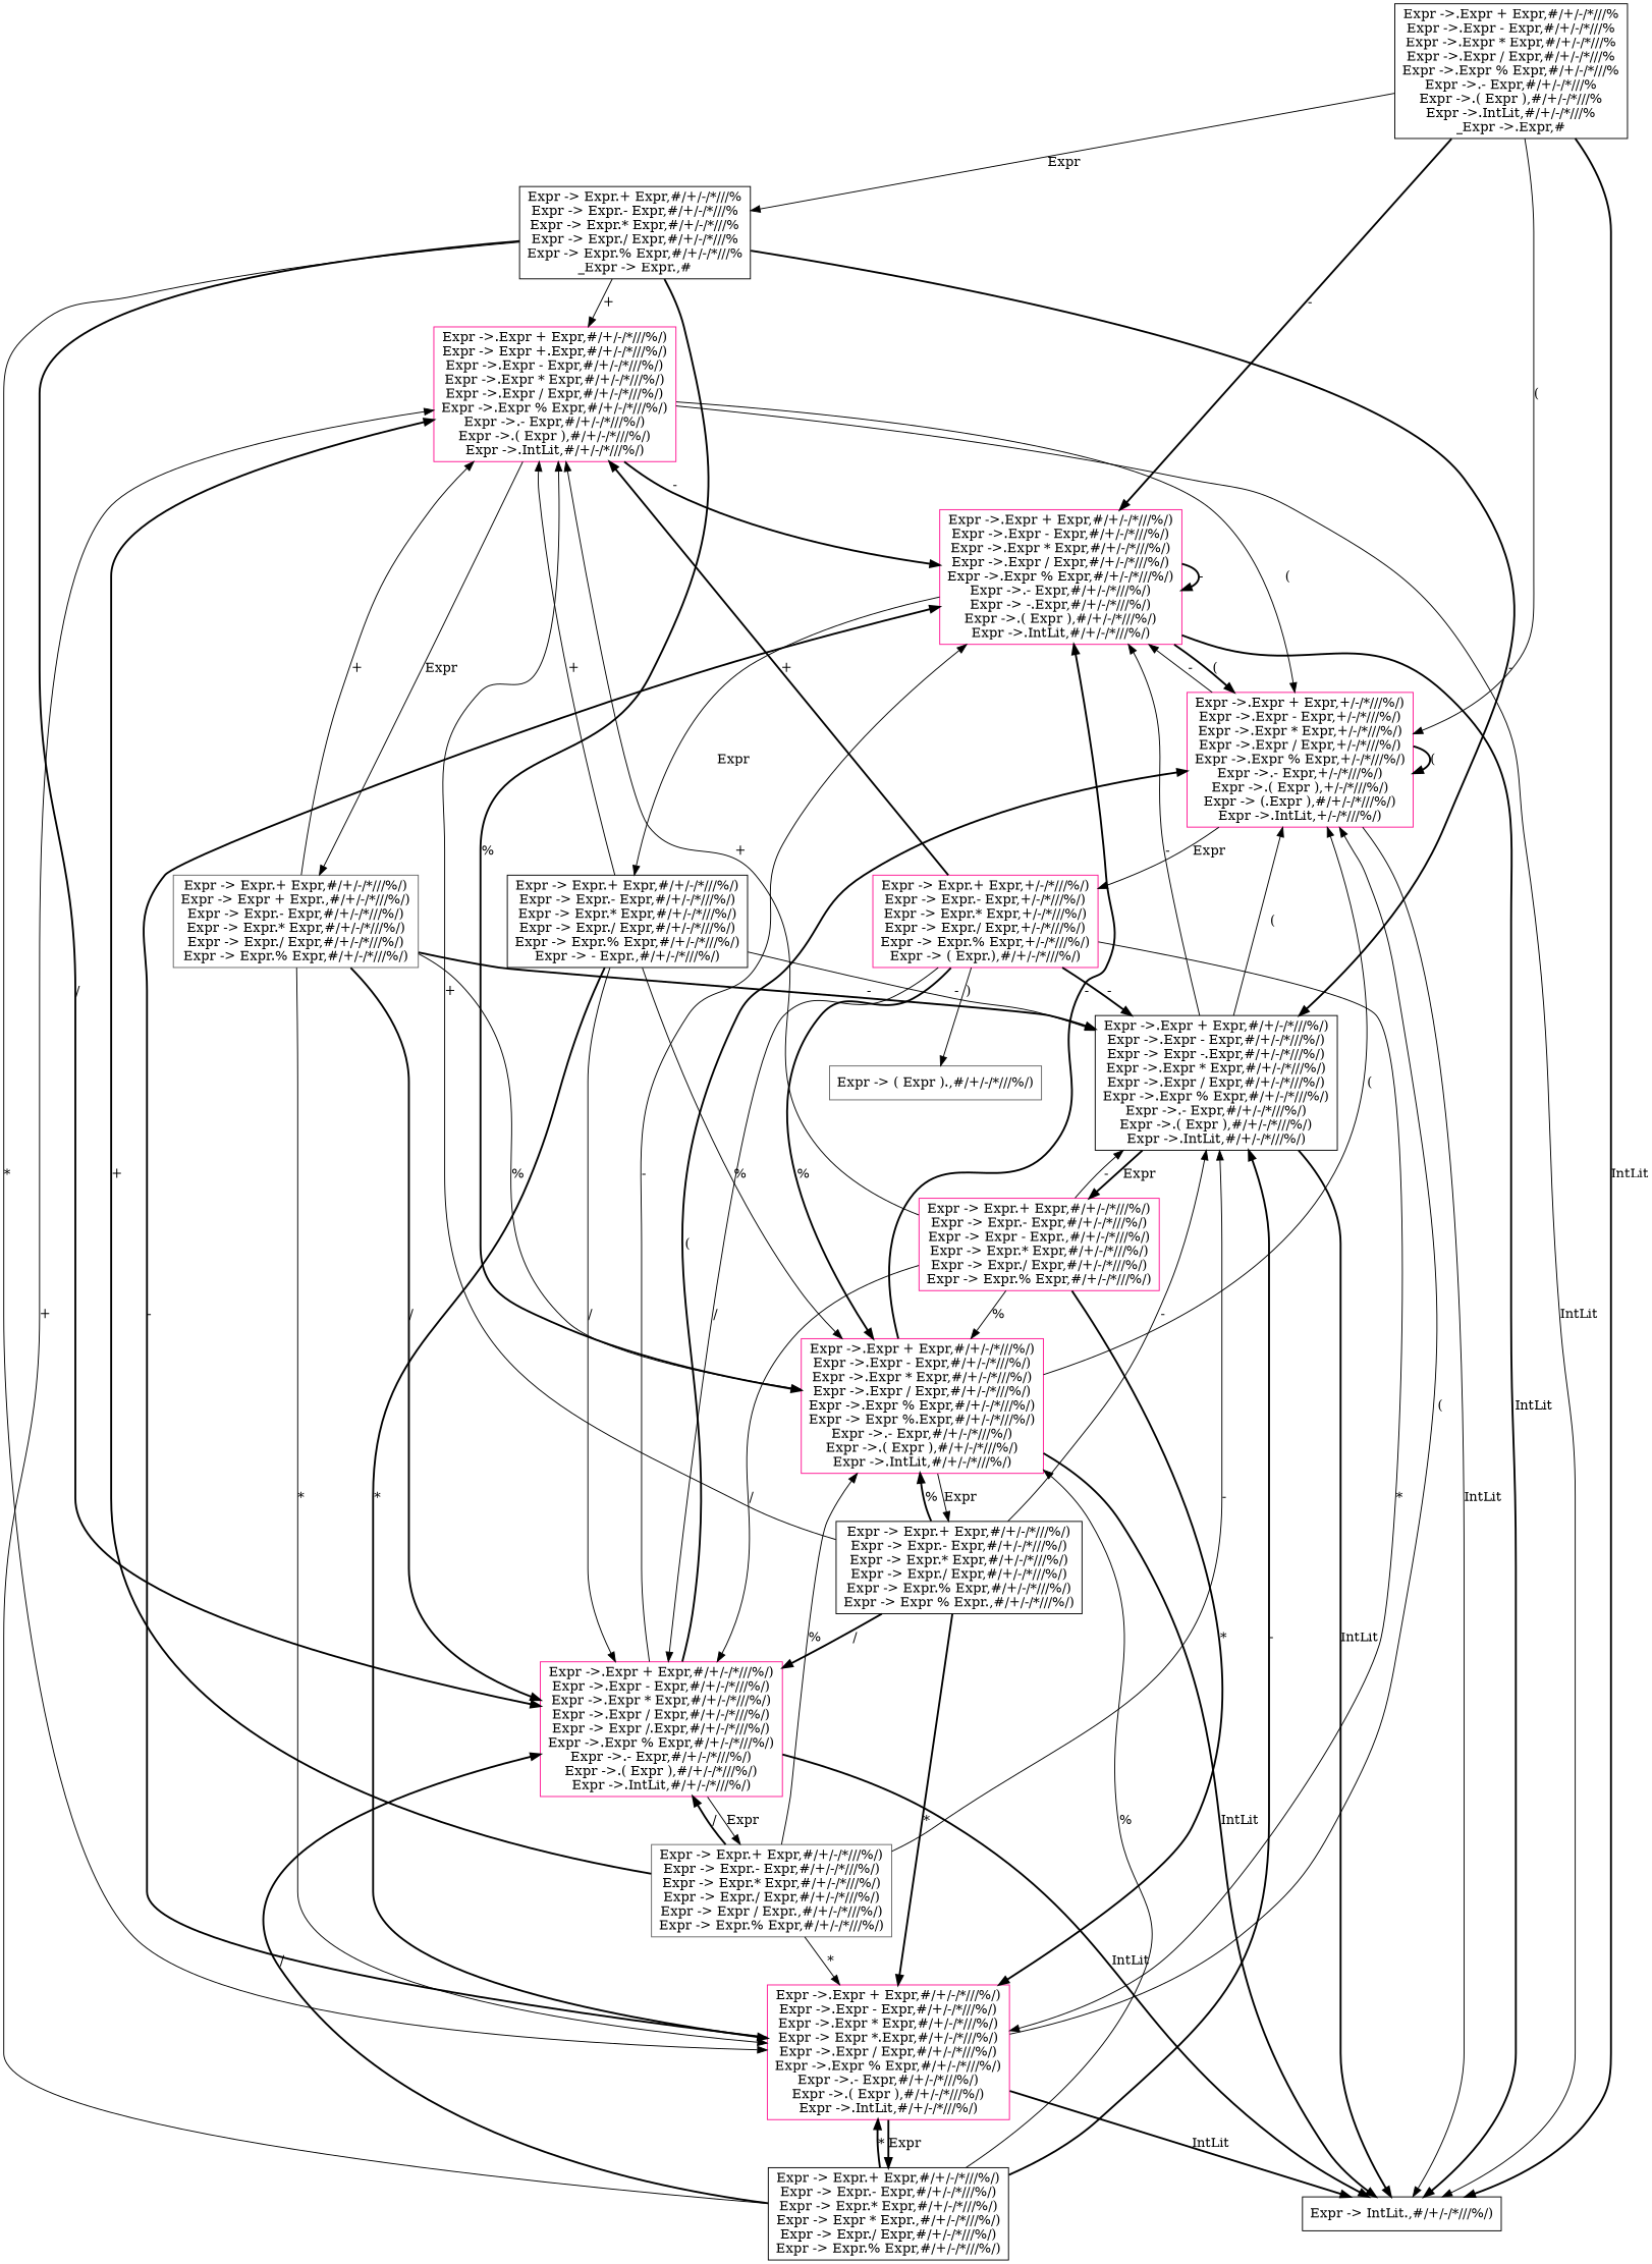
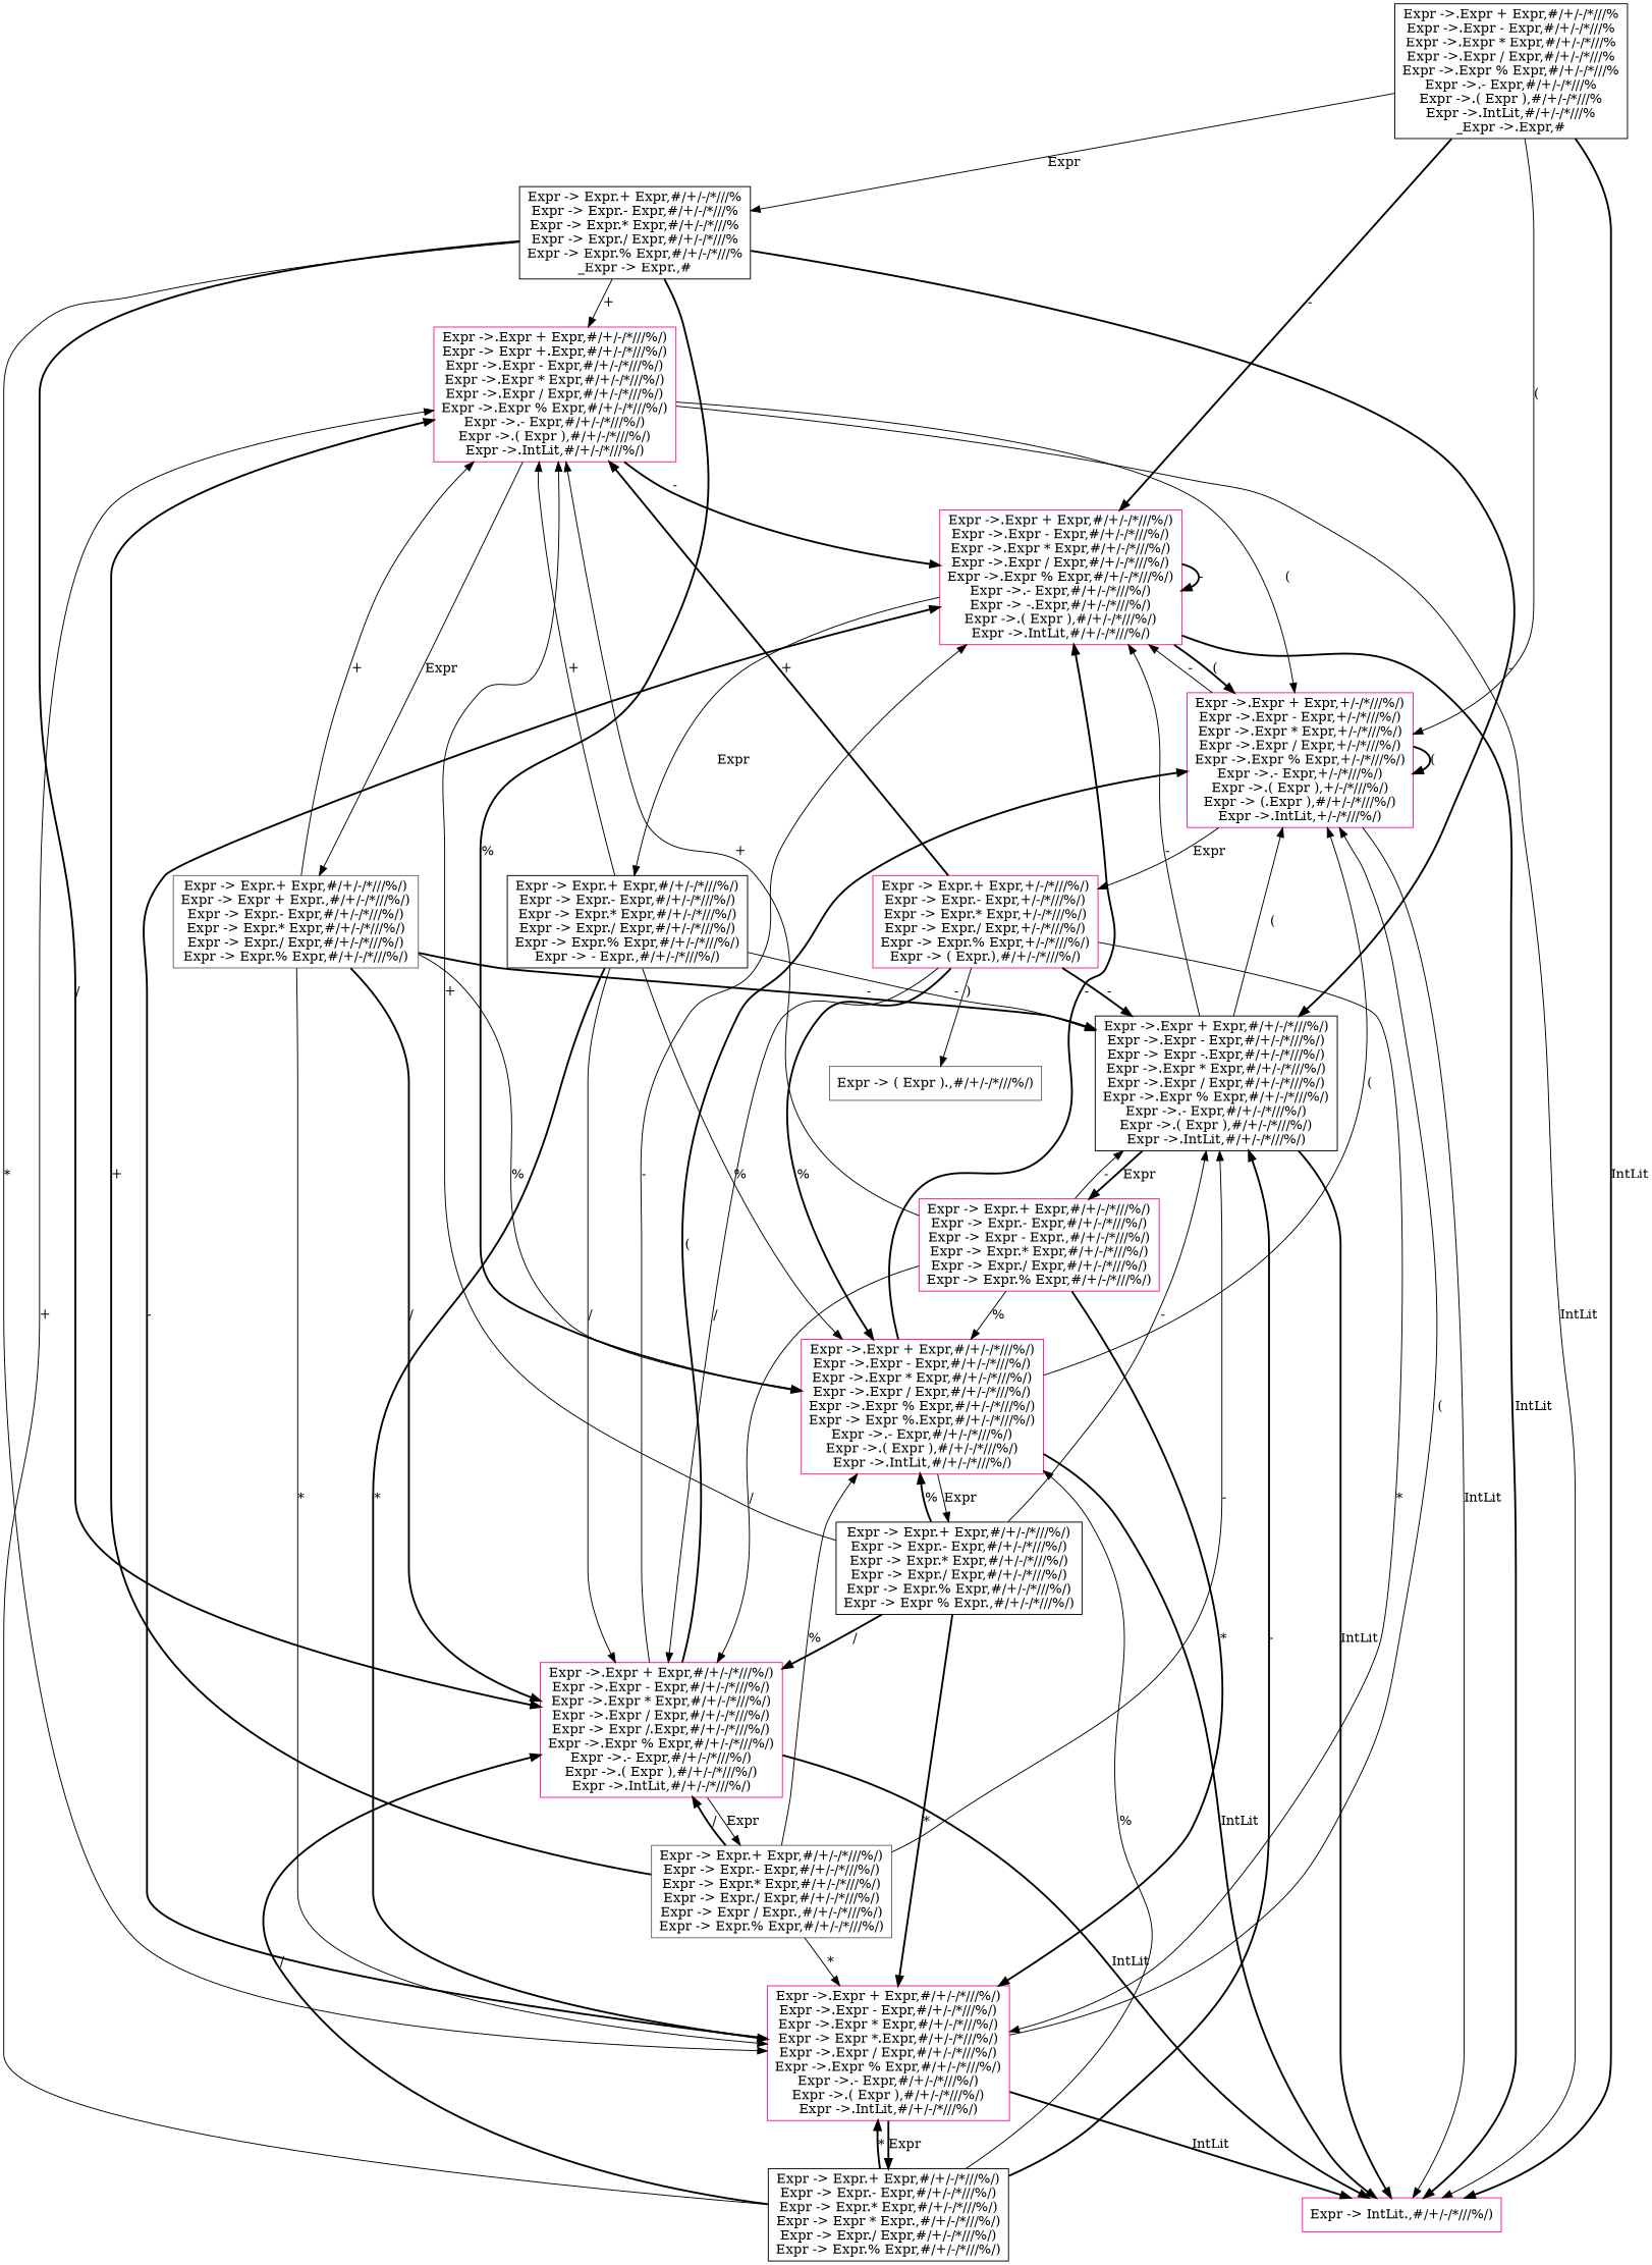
  digraph {
    node [shape=box color=deeppink]
    edge [style=solid]
    n1 [label="Expr ->.Expr + Expr,#/+/-/*///%\nExpr ->.Expr - Expr,#/+/-/*///%\nExpr ->.Expr * Expr,#/+/-/*///%\nExpr ->.Expr / Expr,#/+/-/*///%\nExpr ->.Expr % Expr,#/+/-/*///%\nExpr ->.- Expr,#/+/-/*///%\nExpr ->.( Expr ),#/+/-/*///%\nExpr ->.IntLit,#/+/-/*///%\n_Expr ->.Expr,#" color=black]
    n2 [label="Expr -> Expr.+ Expr,#/+/-/*///%\nExpr -> Expr.- Expr,#/+/-/*///%\nExpr -> Expr.* Expr,#/+/-/*///%\nExpr -> Expr./ Expr,#/+/-/*///%\nExpr -> Expr.% Expr,#/+/-/*///%\n_Expr -> Expr.,#" color=black]
    n3 [label="Expr ->.Expr + Expr,#/+/-/*///%/)\nExpr ->.Expr - Expr,#/+/-/*///%/)\nExpr ->.Expr * Expr,#/+/-/*///%/)\nExpr ->.Expr / Expr,#/+/-/*///%/)\nExpr ->.Expr % Expr,#/+/-/*///%/)\nExpr ->.- Expr,#/+/-/*///%/)\nExpr -> -.Expr,#/+/-/*///%/)\nExpr ->.( Expr ),#/+/-/*///%/)\nExpr ->.IntLit,#/+/-/*///%/)"]
    n4 [label="Expr ->.Expr + Expr,+/-/*///%/)\nExpr ->.Expr - Expr,+/-/*///%/)\nExpr ->.Expr * Expr,+/-/*///%/)\nExpr ->.Expr / Expr,+/-/*///%/)\nExpr ->.Expr % Expr,+/-/*///%/)\nExpr ->.- Expr,+/-/*///%/)\nExpr ->.( Expr ),+/-/*///%/)\nExpr -> (.Expr ),#/+/-/*///%/)\nExpr ->.IntLit,+/-/*///%/)"]
-   n5 [label="Expr -> IntLit.,#/+/-/*///%/)" color=black]
+   n5 [label="Expr -> IntLit.,#/+/-/*///%/)"]
    n6 [label="Expr ->.Expr + Expr,#/+/-/*///%/)\nExpr -> Expr +.Expr,#/+/-/*///%/)\nExpr ->.Expr - Expr,#/+/-/*///%/)\nExpr ->.Expr * Expr,#/+/-/*///%/)\nExpr ->.Expr / Expr,#/+/-/*///%/)\nExpr ->.Expr % Expr,#/+/-/*///%/)\nExpr ->.- Expr,#/+/-/*///%/)\nExpr ->.( Expr ),#/+/-/*///%/)\nExpr ->.IntLit,#/+/-/*///%/)"]
    n7 [label="Expr ->.Expr + Expr,#/+/-/*///%/)\nExpr ->.Expr - Expr,#/+/-/*///%/)\nExpr -> Expr -.Expr,#/+/-/*///%/)\nExpr ->.Expr * Expr,#/+/-/*///%/)\nExpr ->.Expr / Expr,#/+/-/*///%/)\nExpr ->.Expr % Expr,#/+/-/*///%/)\nExpr ->.- Expr,#/+/-/*///%/)\nExpr ->.( Expr ),#/+/-/*///%/)\nExpr ->.IntLit,#/+/-/*///%/)" color=black]
    n8 [label="Expr ->.Expr + Expr,#/+/-/*///%/)\nExpr ->.Expr - Expr,#/+/-/*///%/)\nExpr ->.Expr * Expr,#/+/-/*///%/)\nExpr -> Expr *.Expr,#/+/-/*///%/)\nExpr ->.Expr / Expr,#/+/-/*///%/)\nExpr ->.Expr % Expr,#/+/-/*///%/)\nExpr ->.- Expr,#/+/-/*///%/)\nExpr ->.( Expr ),#/+/-/*///%/)\nExpr ->.IntLit,#/+/-/*///%/)"]
    n9 [label="Expr ->.Expr + Expr,#/+/-/*///%/)\nExpr ->.Expr - Expr,#/+/-/*///%/)\nExpr ->.Expr * Expr,#/+/-/*///%/)\nExpr ->.Expr / Expr,#/+/-/*///%/)\nExpr -> Expr /.Expr,#/+/-/*///%/)\nExpr ->.Expr % Expr,#/+/-/*///%/)\nExpr ->.- Expr,#/+/-/*///%/)\nExpr ->.( Expr ),#/+/-/*///%/)\nExpr ->.IntLit,#/+/-/*///%/)"]
    n10 [label="Expr ->.Expr + Expr,#/+/-/*///%/)\nExpr ->.Expr - Expr,#/+/-/*///%/)\nExpr ->.Expr * Expr,#/+/-/*///%/)\nExpr ->.Expr / Expr,#/+/-/*///%/)\nExpr ->.Expr % Expr,#/+/-/*///%/)\nExpr -> Expr %.Expr,#/+/-/*///%/)\nExpr ->.- Expr,#/+/-/*///%/)\nExpr ->.( Expr ),#/+/-/*///%/)\nExpr ->.IntLit,#/+/-/*///%/)"]
    n11 [label="Expr -> Expr.+ Expr,#/+/-/*///%/)\nExpr -> Expr.- Expr,#/+/-/*///%/)\nExpr -> Expr.* Expr,#/+/-/*///%/)\nExpr -> Expr./ Expr,#/+/-/*///%/)\nExpr -> Expr.% Expr,#/+/-/*///%/)\nExpr -> - Expr.,#/+/-/*///%/)" color=black]
    n12 [label="Expr -> Expr.+ Expr,+/-/*///%/)\nExpr -> Expr.- Expr,+/-/*///%/)\nExpr -> Expr.* Expr,+/-/*///%/)\nExpr -> Expr./ Expr,+/-/*///%/)\nExpr -> Expr.% Expr,+/-/*///%/)\nExpr -> ( Expr.),#/+/-/*///%/)"]
    n13 [label="Expr -> Expr.+ Expr,#/+/-/*///%/)\nExpr -> Expr + Expr.,#/+/-/*///%/)\nExpr -> Expr.- Expr,#/+/-/*///%/)\nExpr -> Expr.* Expr,#/+/-/*///%/)\nExpr -> Expr./ Expr,#/+/-/*///%/)\nExpr -> Expr.% Expr,#/+/-/*///%/)" color=gray40]
    n14 [label="Expr -> Expr.+ Expr,#/+/-/*///%/)\nExpr -> Expr.- Expr,#/+/-/*///%/)\nExpr -> Expr - Expr.,#/+/-/*///%/)\nExpr -> Expr.* Expr,#/+/-/*///%/)\nExpr -> Expr./ Expr,#/+/-/*///%/)\nExpr -> Expr.% Expr,#/+/-/*///%/)"]
    n15 [label="Expr -> Expr.+ Expr,#/+/-/*///%/)\nExpr -> Expr.- Expr,#/+/-/*///%/)\nExpr -> Expr.* Expr,#/+/-/*///%/)\nExpr -> Expr * Expr.,#/+/-/*///%/)\nExpr -> Expr./ Expr,#/+/-/*///%/)\nExpr -> Expr.% Expr,#/+/-/*///%/)" color=black]
    n16 [label="Expr -> Expr.+ Expr,#/+/-/*///%/)\nExpr -> Expr.- Expr,#/+/-/*///%/)\nExpr -> Expr.* Expr,#/+/-/*///%/)\nExpr -> Expr./ Expr,#/+/-/*///%/)\nExpr -> Expr / Expr.,#/+/-/*///%/)\nExpr -> Expr.% Expr,#/+/-/*///%/)" color=gray40]
    n17 [label="Expr -> Expr.+ Expr,#/+/-/*///%/)\nExpr -> Expr.- Expr,#/+/-/*///%/)\nExpr -> Expr.* Expr,#/+/-/*///%/)\nExpr -> Expr./ Expr,#/+/-/*///%/)\nExpr -> Expr.% Expr,#/+/-/*///%/)\nExpr -> Expr % Expr.,#/+/-/*///%/)" color=black]
    n18 [label="Expr -> ( Expr ).,#/+/-/*///%/)" color=gray40]
    n1 -> n2 [label=Expr]
    n1 -> n3 [label="-" style=bold]
    n1 -> n4 [label="("]
    n1 -> n5 [label=IntLit style=bold]
    n2 -> n6 [label="+"]
    n2 -> n7 [label="-" style=bold]
    n2 -> n8 [label="*"]
    n2 -> n9 [label="/" style=bold]
    n2 -> n10 [label="%" style=bold]
    n3 -> n3 [label="-" style=bold]
    n3 -> n4 [label="(" style=bold]
    n3 -> n5 [label=IntLit style=bold]
    n3 -> n11 [label=Expr]
    n4 -> n3 [label="-"]
    n4 -> n4 [label="(" style=bold]
    n4 -> n5 [label=IntLit]
    n4 -> n12 [label=Expr]
    n6 -> n3 [label="-" style=bold]
    n6 -> n4 [label="("]
    n6 -> n5 [label=IntLit]
    n6 -> n13 [label=Expr]
    n7 -> n3 [label="-"]
    n7 -> n4 [label="("]
    n7 -> n5 [label=IntLit style=bold]
    n7 -> n14 [label=Expr style=bold]
    n8 -> n3 [label="-" style=bold]
    n8 -> n4 [label="("]
    n8 -> n5 [label=IntLit style=bold]
    n8 -> n15 [label=Expr style=bold]
    n9 -> n3 [label="-"]
    n9 -> n4 [label="(" style=bold]
    n9 -> n5 [label=IntLit style=bold]
    n9 -> n16 [label=Expr]
    n10 -> n3 [label="-" style=bold]
    n10 -> n4 [label="("]
    n10 -> n5 [label=IntLit style=bold]
    n10 -> n17 [label=Expr]
    n11 -> n6 [label="+"]
    n11 -> n7 [label="-"]
    n11 -> n8 [label="*" style=bold]
    n11 -> n9 [label="/"]
    n11 -> n10 [label="%"]
    n12 -> n6 [label="+" style=bold]
    n12 -> n7 [label="-" style=bold]
    n12 -> n8 [label="*"]
    n12 -> n9 [label="/"]
    n12 -> n10 [label="%" style=bold]
    n12 -> n18 [label=")"]
    n13 -> n6 [label="+"]
    n13 -> n7 [label="-" style=bold]
    n13 -> n8 [label="*"]
    n13 -> n9 [label="/" style=bold]
    n13 -> n10 [label="%"]
    n14 -> n6 [label="+"]
    n14 -> n7 [label="-"]
    n14 -> n8 [label="*" style=bold]
    n14 -> n9 [label="/"]
    n14 -> n10 [label="%"]
    n15 -> n6 [label="+"]
    n15 -> n7 [label="-" style=bold]
    n15 -> n8 [label="*" style=bold]
    n15 -> n9 [label="/" style=bold]
    n15 -> n10 [label="%"]
    n16 -> n6 [label="+" style=bold]
    n16 -> n7 [label="-"]
    n16 -> n8 [label="*"]
    n16 -> n9 [label="/" style=bold]
    n16 -> n10 [label="%"]
    n17 -> n6 [label="+"]
    n17 -> n7 [label="-"]
    n17 -> n8 [label="*" style=bold]
    n17 -> n9 [label="/" style=bold]
    n17 -> n10 [label="%" style=bold]
  }
